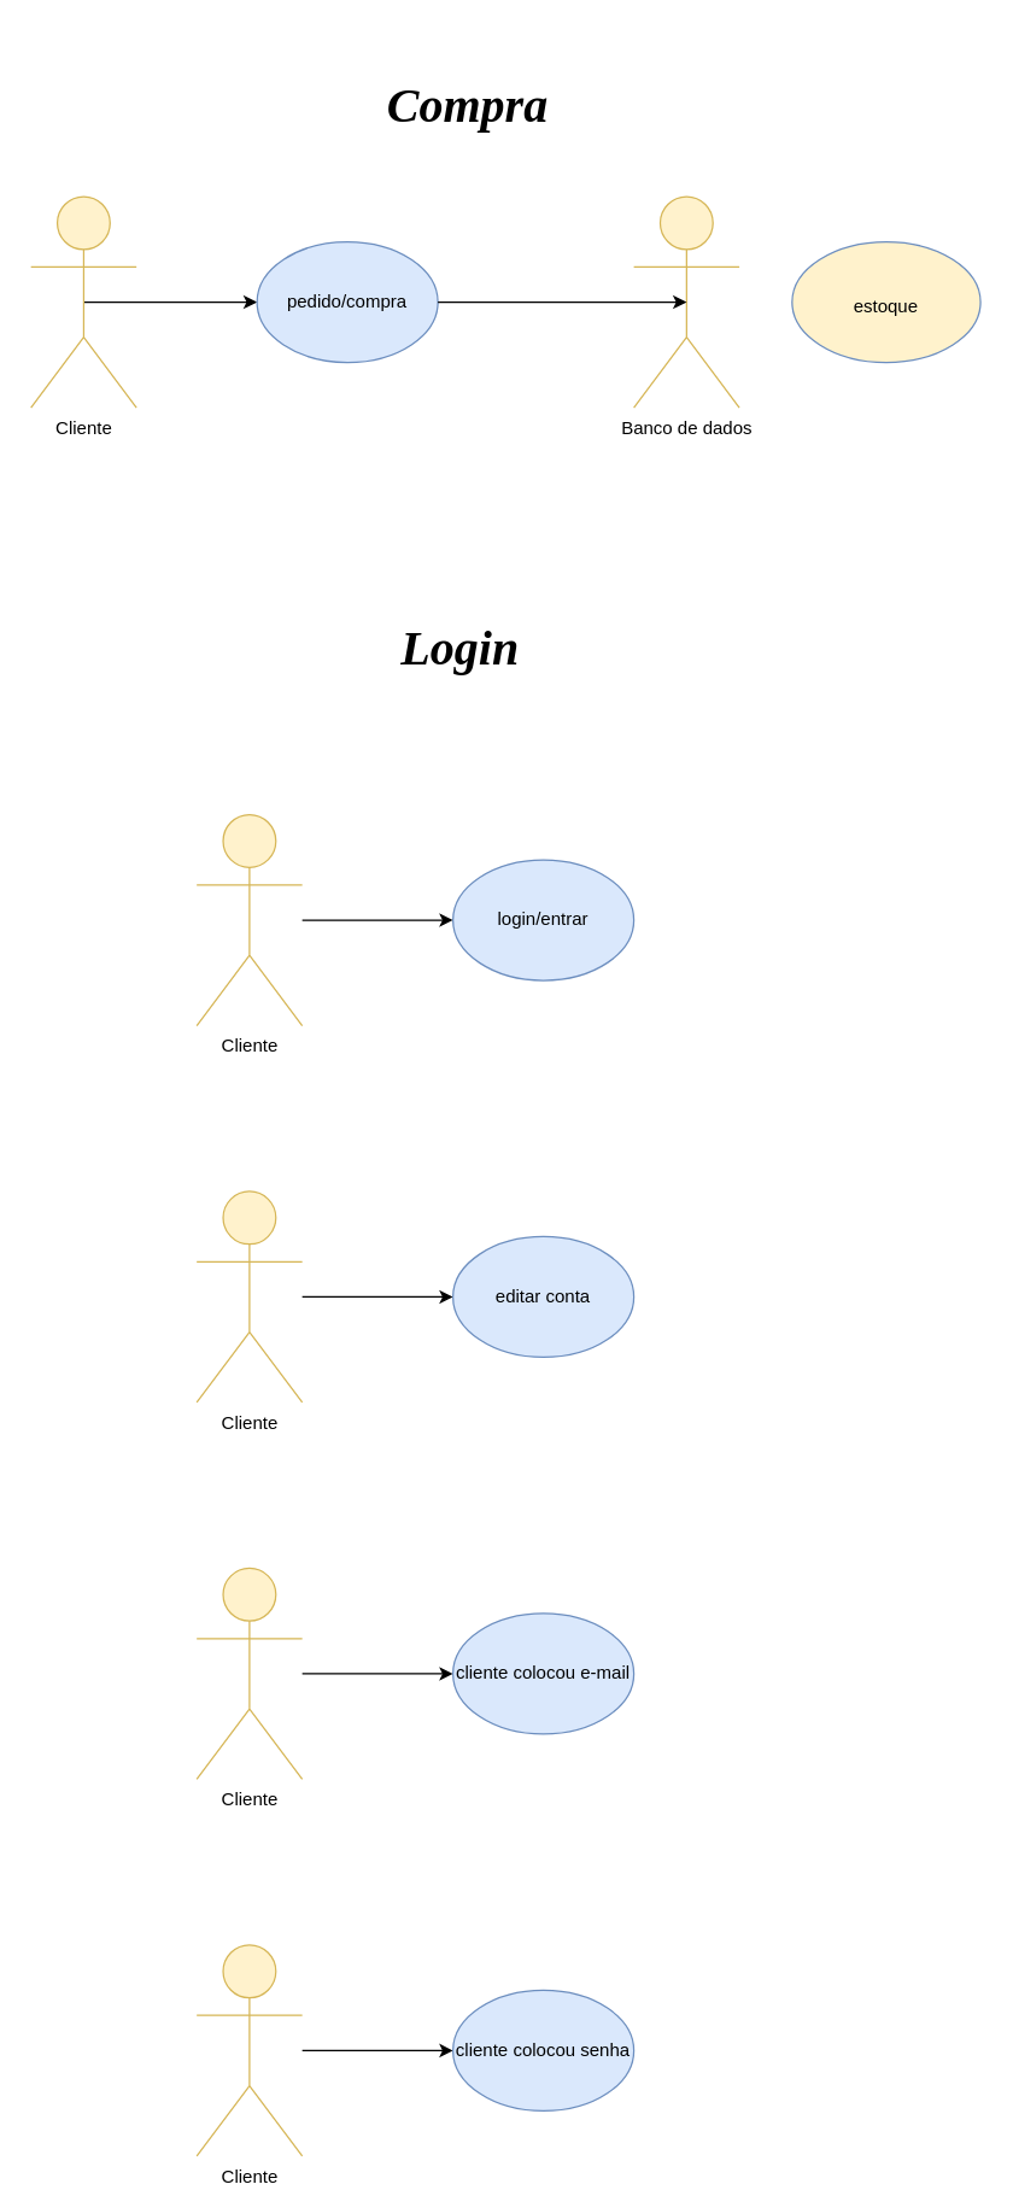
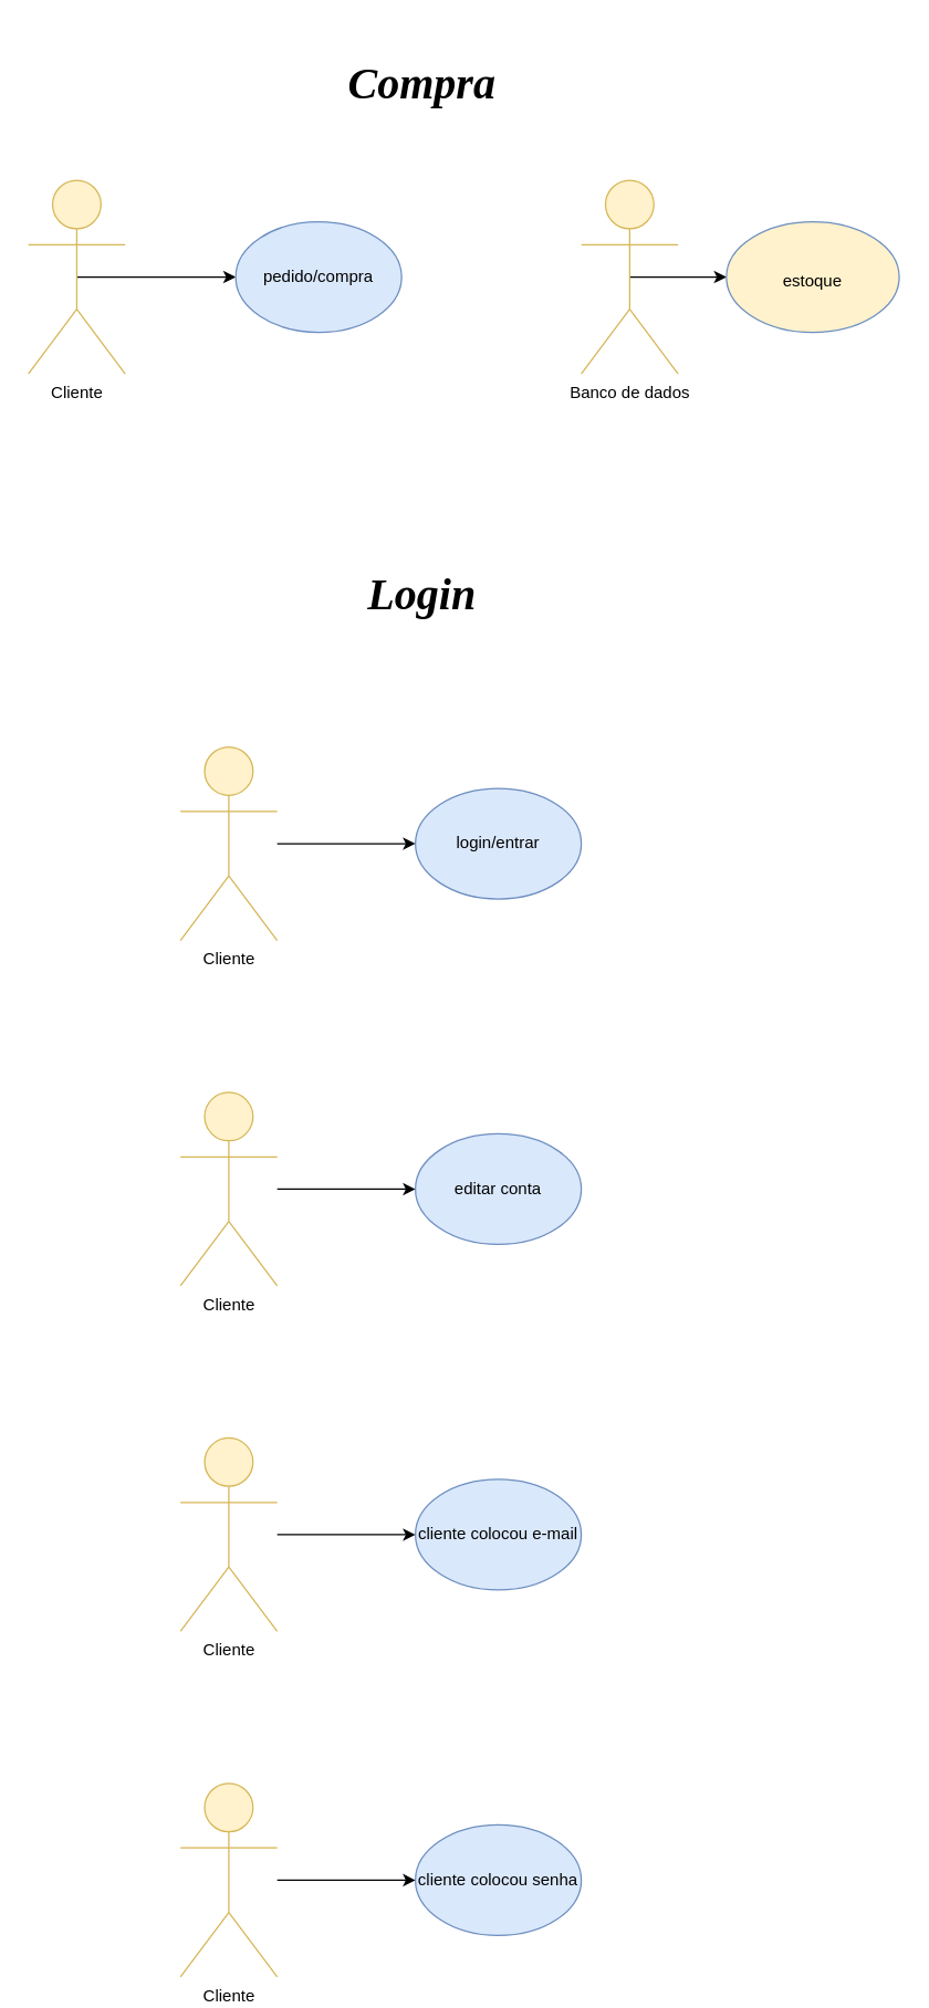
  <mxCell id="0" />
  <mxCell id="1" parent="0" />
- <mxCell id="2" value="&lt;h1&gt;&lt;font style=&quot;font-size: 32px;&quot; face=&quot;Times New Roman&quot;&gt;&lt;i&gt;Compra&lt;/i&gt;&lt;/font&gt;&lt;/h1&gt;" style="text;html=1;align=center;verticalAlign=middle;whiteSpace=wrap;rounded=0;" vertex="1" parent="1"><mxGeometry x="135" y="30" width="350" height="80" as="geometry" /></mxCell>
+ <mxCell id="2" value="&lt;h1&gt;&lt;font style=&quot;font-size: 32px;&quot; face=&quot;Times New Roman&quot;&gt;&lt;i&gt;Compra&lt;/i&gt;&lt;/font&gt;&lt;/h1&gt;" style="text;html=1;align=center;verticalAlign=middle;whiteSpace=wrap;rounded=0;" vertex="1" parent="1"><mxGeometry x="130" y="20" width="350" height="80" as="geometry" /></mxCell>
  <mxCell id="3" style="edgeStyle=orthogonalEdgeStyle;rounded=0;orthogonalLoop=1;jettySize=auto;html=1;exitX=0.5;exitY=0.5;exitDx=0;exitDy=0;exitPerimeter=0;entryX=0;entryY=0.5;entryDx=0;entryDy=0;" edge="1" parent="1" source="4" target="5"><mxGeometry relative="1" as="geometry" /></mxCell>
  <mxCell id="4" value="Cliente" style="shape=umlActor;verticalLabelPosition=bottom;verticalAlign=top;html=1;outlineConnect=0;fillColor=#fff2cc;strokeColor=#d6b656;" vertex="1" parent="1"><mxGeometry x="20" y="130" width="70" height="140" as="geometry" /></mxCell>
  <mxCell id="5" value="pedido/compra" style="ellipse;whiteSpace=wrap;html=1;fillColor=#dae8fc;strokeColor=#6c8ebf;" vertex="1" parent="1"><mxGeometry x="170" y="160" width="120" height="80" as="geometry" /></mxCell>
+ <mxCell id="6" value="" style="edgeStyle=orthogonalEdgeStyle;rounded=0;orthogonalLoop=1;jettySize=auto;html=1;exitX=0.5;exitY=0.5;exitDx=0;exitDy=0;exitPerimeter=0;" edge="1" parent="1" source="7" target="9"><mxGeometry relative="1" as="geometry"><Array as="points" /></mxGeometry></mxCell>
  <mxCell id="7" value="Banco de dados" style="shape=umlActor;verticalLabelPosition=bottom;verticalAlign=top;html=1;outlineConnect=0;fillColor=#fff2cc;strokeColor=#d6b656;" vertex="1" parent="1"><mxGeometry x="420" y="130" width="70" height="140" as="geometry" /></mxCell>
- <mxCell id="8" style="edgeStyle=orthogonalEdgeStyle;rounded=0;orthogonalLoop=1;jettySize=auto;html=1;exitX=1;exitY=0.5;exitDx=0;exitDy=0;entryX=0.5;entryY=0.5;entryDx=0;entryDy=0;entryPerimeter=0;" edge="1" parent="1" source="5" target="7"><mxGeometry relative="1" as="geometry" /></mxCell>
  <mxCell id="9" value="&lt;div&gt;&lt;br&gt;&lt;/div&gt;&lt;div&gt;&lt;br&gt;&lt;/div&gt;&lt;div&gt;estoque&lt;/div&gt;" style="ellipse;whiteSpace=wrap;html=1;verticalAlign=top;fillColor=#fff2cc;strokeColor=#6c8ebf;" vertex="1" parent="1"><mxGeometry x="525" y="160" width="125" height="80" as="geometry" /></mxCell>
  <mxCell id="10" value="&lt;h1&gt;&lt;font face=&quot;Times New Roman&quot;&gt;&lt;span style=&quot;font-size: 32px;&quot;&gt;&lt;i&gt;Login&lt;/i&gt;&lt;/span&gt;&lt;/font&gt;&lt;/h1&gt;" style="text;html=1;align=center;verticalAlign=middle;whiteSpace=wrap;rounded=0;" vertex="1" parent="1"><mxGeometry x="130" y="390" width="350" height="80" as="geometry" /></mxCell>
  <mxCell id="11" value="" style="edgeStyle=orthogonalEdgeStyle;rounded=0;orthogonalLoop=1;jettySize=auto;html=1;" edge="1" parent="1" source="12" target="13"><mxGeometry relative="1" as="geometry" /></mxCell>
  <mxCell id="12" value="Cliente" style="shape=umlActor;verticalLabelPosition=bottom;verticalAlign=top;html=1;outlineConnect=0;fillColor=#fff2cc;strokeColor=#d6b656;" vertex="1" parent="1"><mxGeometry x="130" y="540" width="70" height="140" as="geometry" /></mxCell>
  <mxCell id="13" value="login/entrar" style="ellipse;whiteSpace=wrap;html=1;fillColor=#dae8fc;strokeColor=#6c8ebf;" vertex="1" parent="1"><mxGeometry x="300" y="570" width="120" height="80" as="geometry" /></mxCell>
  <mxCell id="14" value="" style="edgeStyle=orthogonalEdgeStyle;rounded=0;orthogonalLoop=1;jettySize=auto;html=1;" edge="1" parent="1" source="15" target="16"><mxGeometry relative="1" as="geometry" /></mxCell>
  <mxCell id="15" value="Cliente" style="shape=umlActor;verticalLabelPosition=bottom;verticalAlign=top;html=1;outlineConnect=0;fillColor=#fff2cc;strokeColor=#d6b656;" vertex="1" parent="1"><mxGeometry x="130" y="790" width="70" height="140" as="geometry" /></mxCell>
  <mxCell id="16" value="editar conta" style="ellipse;whiteSpace=wrap;html=1;fillColor=#dae8fc;strokeColor=#6c8ebf;" vertex="1" parent="1"><mxGeometry x="300" y="820" width="120" height="80" as="geometry" /></mxCell>
  <mxCell id="17" value="" style="edgeStyle=orthogonalEdgeStyle;rounded=0;orthogonalLoop=1;jettySize=auto;html=1;" edge="1" parent="1" source="18" target="19"><mxGeometry relative="1" as="geometry" /></mxCell>
  <mxCell id="18" value="Cliente" style="shape=umlActor;verticalLabelPosition=bottom;verticalAlign=top;html=1;outlineConnect=0;fillColor=#fff2cc;strokeColor=#d6b656;" vertex="1" parent="1"><mxGeometry x="130" y="1040" width="70" height="140" as="geometry" /></mxCell>
  <mxCell id="19" value="cliente colocou e-mail" style="ellipse;whiteSpace=wrap;html=1;fillColor=#dae8fc;strokeColor=#6c8ebf;" vertex="1" parent="1"><mxGeometry x="300" y="1070" width="120" height="80" as="geometry" /></mxCell>
  <mxCell id="20" value="" style="edgeStyle=orthogonalEdgeStyle;rounded=0;orthogonalLoop=1;jettySize=auto;html=1;" edge="1" parent="1" source="21" target="22"><mxGeometry relative="1" as="geometry" /></mxCell>
  <mxCell id="21" value="Cliente" style="shape=umlActor;verticalLabelPosition=bottom;verticalAlign=top;html=1;outlineConnect=0;fillColor=#fff2cc;strokeColor=#d6b656;" vertex="1" parent="1"><mxGeometry x="130" y="1290" width="70" height="140" as="geometry" /></mxCell>
  <mxCell id="22" value="cliente colocou senha" style="ellipse;whiteSpace=wrap;html=1;fillColor=#dae8fc;strokeColor=#6c8ebf;" vertex="1" parent="1"><mxGeometry x="300" y="1320" width="120" height="80" as="geometry" /></mxCell>
